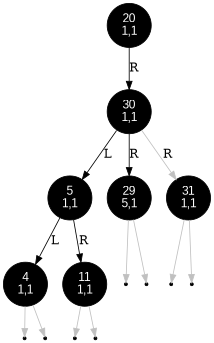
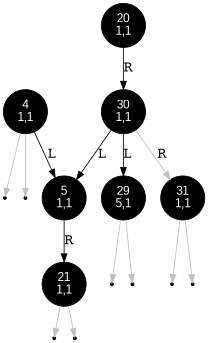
  digraph {
    node [fontname=Arial shape=point]
    edge [arrowhead=normal color=gray]
    n1 [fillcolor=black fontcolor=white label="20\n1,1" shape=circle style=filled]
    n2 [fillcolor=black fontcolor=white label="30\n1,1" shape=circle style=filled]
    n3 [fillcolor=black fontcolor=white label="5\n1,1" shape=circle style=filled]
    n4 [fillcolor=black fontcolor=white label="4\n1,1" shape=circle style=filled]
-   n5 [fillcolor=black fontcolor=white label="11\n1,1" shape=circle style=filled]
+   n5 [fillcolor=black fontcolor=white label="21\n1,1" shape=circle style=filled]
    n6 [fillcolor=black fontcolor=white label="29\n5,1" shape=circle style=filled]
    n7 [fillcolor=black fontcolor=white label="31\n1,1" shape=circle style=filled]
    null4L
    null4R
    null11L
    null11R
    null29L
    null29R
    null31L
    null31R
    n1 -> n2 [label=R color=""]
    n2 -> n3 [label=L color=""]
-   n2 -> n6 [label=R color=""]
+   n2 -> n6 [label=L color=""]
    n2 -> n7 [label=R]
-   n3 -> n4 [label=L color=""]
+   n4 -> n3 [label=L color=""]
    n3 -> n5 [label=R color=""]
    n4 -> null4L
    n4 -> null4R
    n5 -> null11L
    n5 -> null11R
    n6 -> null29L
    n6 -> null29R
    n7 -> null31L
    n7 -> null31R
  }
